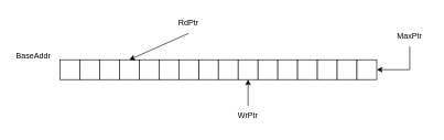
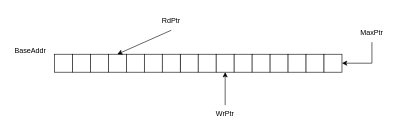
  <mxCell id="0" />
  <mxCell id="1" parent="0" />
  <mxCell id="2" value="" style="group" vertex="1" connectable="0" parent="1"><mxGeometry x="90" y="90" width="480" height="30" as="geometry" /></mxCell>
  <mxCell id="3" value="" style="whiteSpace=wrap;html=1;aspect=fixed;" vertex="1" parent="2"><mxGeometry width="30" height="30" as="geometry" /></mxCell>
  <mxCell id="4" value="" style="whiteSpace=wrap;html=1;aspect=fixed;" vertex="1" parent="2"><mxGeometry x="30" width="30" height="30" as="geometry" /></mxCell>
  <mxCell id="5" value="" style="whiteSpace=wrap;html=1;aspect=fixed;" vertex="1" parent="2"><mxGeometry x="60" width="30" height="30" as="geometry" /></mxCell>
  <mxCell id="6" value="" style="whiteSpace=wrap;html=1;aspect=fixed;" vertex="1" parent="2"><mxGeometry x="90" width="30" height="30" as="geometry" /></mxCell>
  <mxCell id="7" value="" style="whiteSpace=wrap;html=1;aspect=fixed;" vertex="1" parent="2"><mxGeometry x="120" width="30" height="30" as="geometry" /></mxCell>
  <mxCell id="8" value="" style="whiteSpace=wrap;html=1;aspect=fixed;" vertex="1" parent="2"><mxGeometry x="210" width="30" height="30" as="geometry" /></mxCell>
  <mxCell id="9" value="" style="whiteSpace=wrap;html=1;aspect=fixed;" vertex="1" parent="2"><mxGeometry x="150" width="30" height="30" as="geometry" /></mxCell>
  <mxCell id="10" value="" style="whiteSpace=wrap;html=1;aspect=fixed;" vertex="1" parent="2"><mxGeometry x="240" width="30" height="30" as="geometry" /></mxCell>
  <mxCell id="11" value="" style="whiteSpace=wrap;html=1;aspect=fixed;" vertex="1" parent="2"><mxGeometry x="180" width="30" height="30" as="geometry" /></mxCell>
  <mxCell id="12" value="" style="whiteSpace=wrap;html=1;aspect=fixed;" vertex="1" parent="2"><mxGeometry x="270" width="30" height="30" as="geometry" /></mxCell>
  <mxCell id="13" value="" style="whiteSpace=wrap;html=1;aspect=fixed;" vertex="1" parent="2"><mxGeometry x="300" width="30" height="30" as="geometry" /></mxCell>
  <mxCell id="14" value="" style="whiteSpace=wrap;html=1;aspect=fixed;" vertex="1" parent="2"><mxGeometry x="330" width="30" height="30" as="geometry" /></mxCell>
  <mxCell id="15" value="" style="whiteSpace=wrap;html=1;aspect=fixed;" vertex="1" parent="2"><mxGeometry x="360" width="30" height="30" as="geometry" /></mxCell>
  <mxCell id="16" value="" style="whiteSpace=wrap;html=1;aspect=fixed;" vertex="1" parent="2"><mxGeometry x="390" width="30" height="30" as="geometry" /></mxCell>
  <mxCell id="17" value="" style="whiteSpace=wrap;html=1;aspect=fixed;" vertex="1" parent="2"><mxGeometry x="420" width="30" height="30" as="geometry" /></mxCell>
  <mxCell id="18" value="" style="whiteSpace=wrap;html=1;aspect=fixed;" vertex="1" parent="2"><mxGeometry x="450" width="30" height="30" as="geometry" /></mxCell>
  <mxCell id="19" value="" style="endArrow=classic;html=1;rounded=0;entryX=0.5;entryY=0;entryDx=0;entryDy=0;exitX=0.5;exitY=1;exitDx=0;exitDy=0;" edge="1" parent="1" source="20" target="6"><mxGeometry width="50" height="50" relative="1" as="geometry"><mxPoint x="285" y="50" as="sourcePoint" /><mxPoint x="410" y="110" as="targetPoint" /></mxGeometry></mxCell>
  <mxCell id="20" value="RdPtr" style="text;html=1;align=center;verticalAlign=middle;whiteSpace=wrap;rounded=0;" vertex="1" parent="1"><mxGeometry x="255" y="20" width="60" height="30" as="geometry" /></mxCell>
  <mxCell id="21" value="" style="endArrow=classic;html=1;rounded=0;entryX=0.5;entryY=1;entryDx=0;entryDy=0;exitX=0.5;exitY=0;exitDx=0;exitDy=0;" edge="1" parent="1" source="22" target="12"><mxGeometry width="50" height="50" relative="1" as="geometry"><mxPoint x="375" y="160" as="sourcePoint" /><mxPoint x="410" y="110" as="targetPoint" /></mxGeometry></mxCell>
- <mxCell id="22" value="WrPtr" style="text;html=1;align=center;verticalAlign=middle;whiteSpace=wrap;rounded=0;" vertex="1" parent="1"><mxGeometry x="345" y="160" width="60" height="30" as="geometry" /></mxCell>
+ <mxCell id="22" value="WrPtr" style="text;html=1;align=center;verticalAlign=middle;whiteSpace=wrap;rounded=0;" vertex="1" parent="1"><mxGeometry x="345" y="175" width="60" height="30" as="geometry" /></mxCell>
  <mxCell id="23" style="edgeStyle=orthogonalEdgeStyle;rounded=0;orthogonalLoop=1;jettySize=auto;html=1;exitX=0.5;exitY=1;exitDx=0;exitDy=0;entryX=1;entryY=0.5;entryDx=0;entryDy=0;" edge="1" parent="1" source="24" target="18"><mxGeometry relative="1" as="geometry" /></mxCell>
  <mxCell id="24" value="MaxPtr" style="text;html=1;align=center;verticalAlign=middle;whiteSpace=wrap;rounded=0;" vertex="1" parent="1"><mxGeometry x="590" y="40" width="60" height="30" as="geometry" /></mxCell>
  <mxCell id="25" value="BaseAddr" style="text;html=1;align=center;verticalAlign=middle;whiteSpace=wrap;rounded=0;" vertex="1" parent="1"><mxGeometry x="20" y="70" width="60" height="30" as="geometry" /></mxCell>
